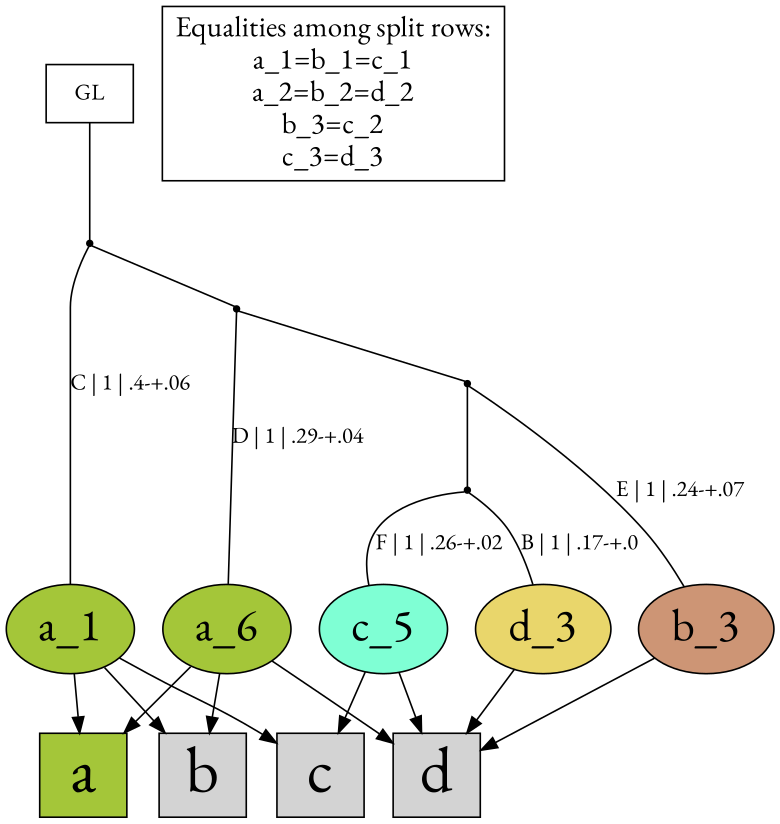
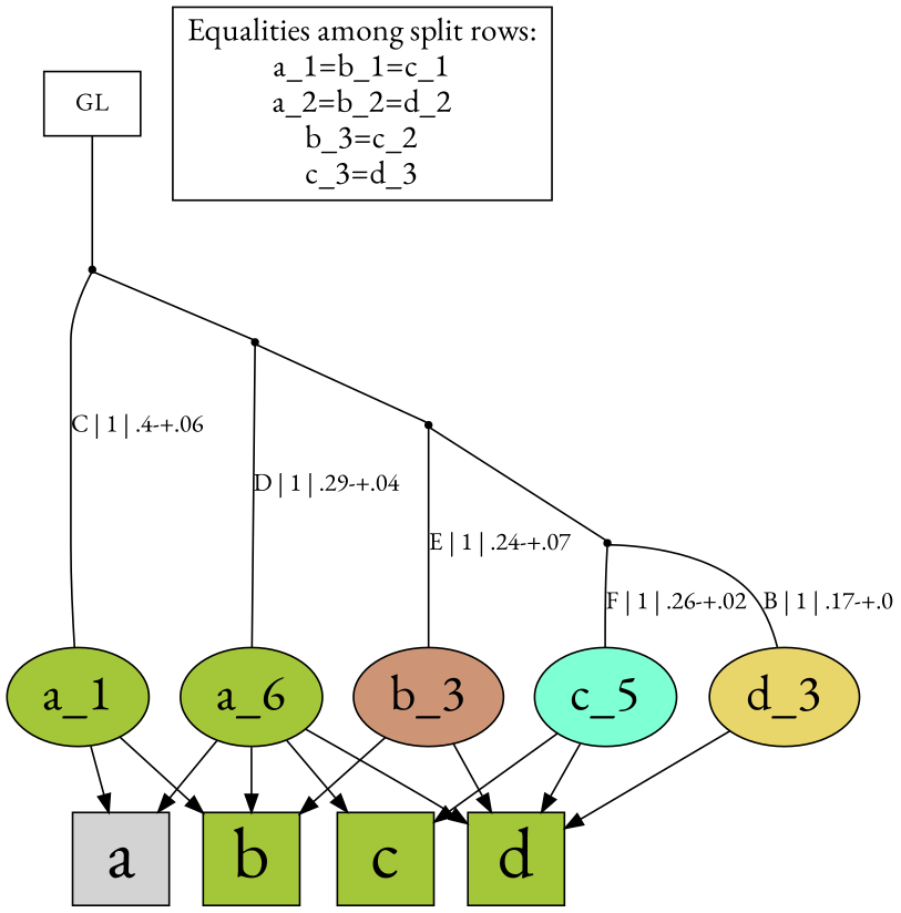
  digraph {
    fontname="EB Garamond"
    node [fontname="EB Garamond" shape=box style=filled]
    edge [arrowhead=normal fontname="EB Garamond"]
    n1 [fillcolor="#a4c639" fontsize=28 label=a_1 shape=oval]
    n2 [fillcolor="#a4c639" fontsize=28 label=a_6 shape=oval]
    n3 [fillcolor="#cd9575" fontsize=28 label=b_3 shape=oval]
    n4 [fillcolor="#7fffd4" fontsize=28 label=c_5 shape=oval]
    n5 [fillcolor="#e9d66b" fontsize=28 label=d_3 shape=oval]
-   n6 [fontsize=40 label=a fillcolor="#a4c639"]
-   n7 [fontsize=40 label=b]
-   n8 [fontsize=40 label=c]
-   n9 [fontsize=40 label=d]
+   n6 [fontsize=40 label=a]
+   n7 [fontsize=40 label=b fillcolor="#a4c639"]
+   n8 [fontsize=40 label=c fillcolor="#a4c639"]
+   n9 [fontsize=40 label=d fillcolor="#a4c639"]
    n10 [fontsize=18 label="Equalities among split rows:\na_1=b_1=c_1\na_2=b_2=d_2\nb_3=c_2\nc_3=d_3\n" style=""]
    Int1 [fillcolor=black shape=point]
    Int2 [fillcolor=black shape=point]
    Int3 [fillcolor=black shape=point]
    Int4 [fillcolor=black shape=point]
    n15 [fillcolor=white label=GL]
    subgraph sub_1 {
      rank=same
      n1
      n2
      n3
      n4
      n5
    }
    n1 -> n6
    n1 -> n7
-   n1 -> n8
+   n2 -> n8
    n2 -> n6
    n2 -> n7
    n2 -> n9
+   n3 -> n7
    n3 -> n9
    n4 -> n8
    n4 -> n9
    n5 -> n9
    Int1 -> n4 [arrowhead=none label="F | 1 | .26-+.02"]
    Int1 -> n5 [arrowhead=none label="B | 1 | .17-+.0"]
    Int2 -> n3 [arrowhead=none label="E | 1 | .24-+.07"]
    Int2 -> Int1 [arrowhead=none]
    Int3 -> n2 [arrowhead=none label="D | 1 | .29-+.04"]
    Int3 -> Int2 [arrowhead=none]
    Int4 -> n1 [arrowhead=none label="C | 1 | .4-+.06"]
    Int4 -> Int3 [arrowhead=none]
    n15 -> Int4 [arrowhead=none]
  }
